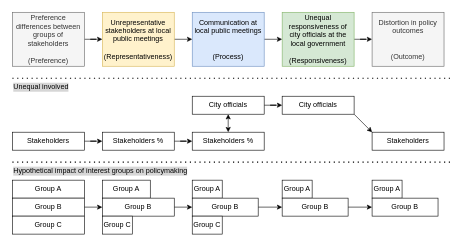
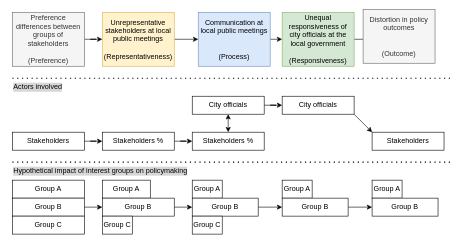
  <mxCell id="0" />
  <mxCell id="1" parent="0" />
  <mxCell id="2" style="edgeStyle=orthogonalEdgeStyle;rounded=0;orthogonalLoop=1;jettySize=auto;html=1;exitX=1;exitY=0.5;exitDx=0;exitDy=0;" parent="1" source="3" target="5" edge="1"><mxGeometry relative="1" as="geometry" /></mxCell>
  <mxCell id="3" value="Preference differences between groups of stakeholders&lt;br&gt;&lt;br&gt;(Preference)" style="rounded=0;whiteSpace=wrap;html=1;fillColor=#f5f5f5;fontColor=#333333;strokeColor=#666666;" parent="1" vertex="1"><mxGeometry x="20" y="20" width="120" height="90" as="geometry" /></mxCell>
  <mxCell id="4" style="edgeStyle=orthogonalEdgeStyle;rounded=0;orthogonalLoop=1;jettySize=auto;html=1;exitX=1;exitY=0.5;exitDx=0;exitDy=0;entryX=0;entryY=0.5;entryDx=0;entryDy=0;" parent="1" source="5" target="7" edge="1"><mxGeometry relative="1" as="geometry" /></mxCell>
  <mxCell id="5" value="Unrepresentative stakeholders at local public meetings&lt;br&gt;&lt;br&gt;(Representativeness)" style="rounded=0;whiteSpace=wrap;html=1;fillColor=#fff2cc;strokeColor=#d6b656;" parent="1" vertex="1"><mxGeometry x="170" y="20" width="120" height="90" as="geometry" /></mxCell>
  <mxCell id="6" style="edgeStyle=orthogonalEdgeStyle;rounded=0;orthogonalLoop=1;jettySize=auto;html=1;exitX=1;exitY=0.5;exitDx=0;exitDy=0;entryX=0;entryY=0.5;entryDx=0;entryDy=0;" parent="1" source="7" target="9" edge="1"><mxGeometry relative="1" as="geometry" /></mxCell>
- <mxCell id="7" value="Communication at local public meetings&lt;br&gt;&lt;br&gt;&lt;br&gt;(Process)" style="rounded=0;whiteSpace=wrap;html=1;fillColor=#dae8fc;strokeColor=#6c8ebf;" parent="1" vertex="1"><mxGeometry x="320" y="20" width="120" height="90" as="geometry" /></mxCell>
+ <mxCell id="7" value="Communication at local public meetings&lt;br&gt;&lt;br&gt;&lt;br&gt;(Process)" style="rounded=0;whiteSpace=wrap;html=1;fillColor=#dae8fc;strokeColor=#6c8ebf;" parent="1" vertex="1"><mxGeometry x="330" y="20" width="120" height="90" as="geometry" /></mxCell>
  <mxCell id="8" style="edgeStyle=orthogonalEdgeStyle;rounded=0;orthogonalLoop=1;jettySize=auto;html=1;exitX=1;exitY=0.5;exitDx=0;exitDy=0;" parent="1" source="9" target="10" edge="1"><mxGeometry relative="1" as="geometry" /></mxCell>
  <mxCell id="9" value="Unequal responsiveness of city officials at the local government&lt;br&gt;&lt;br&gt;(Responsiveness)" style="rounded=0;whiteSpace=wrap;html=1;fillColor=#d5e8d4;strokeColor=#82b366;" parent="1" vertex="1"><mxGeometry x="470" y="20" width="120" height="90" as="geometry" /></mxCell>
- <mxCell id="10" value="Distortion in policy outcomes&lt;br&gt;&lt;br&gt;&lt;br&gt;(Outcome)" style="rounded=0;whiteSpace=wrap;html=1;fillColor=#f5f5f5;strokeColor=#666666;fontColor=#333333;" parent="1" vertex="1"><mxGeometry x="620" y="20" width="120" height="90" as="geometry" /></mxCell>
+ <mxCell id="10" value="Distortion in policy outcomes&lt;br&gt;&lt;br&gt;&lt;br&gt;(Outcome)" style="rounded=0;whiteSpace=wrap;html=1;fillColor=#f5f5f5;strokeColor=#666666;fontColor=#333333;" parent="1" vertex="1"><mxGeometry x="605" y="15" width="120" height="90" as="geometry" /></mxCell>
  <mxCell id="11" style="edgeStyle=orthogonalEdgeStyle;rounded=0;orthogonalLoop=1;jettySize=auto;html=1;exitX=1;exitY=0.5;exitDx=0;exitDy=0;" parent="1" source="12" target="14" edge="1"><mxGeometry relative="1" as="geometry" /></mxCell>
  <mxCell id="12" value="Stakeholders" style="rounded=0;whiteSpace=wrap;html=1;" parent="1" vertex="1"><mxGeometry x="20" y="220" width="120" height="30" as="geometry" /></mxCell>
  <mxCell id="13" style="edgeStyle=orthogonalEdgeStyle;rounded=0;orthogonalLoop=1;jettySize=auto;html=1;exitX=1;exitY=0.5;exitDx=0;exitDy=0;" parent="1" source="14" target="15" edge="1"><mxGeometry relative="1" as="geometry" /></mxCell>
  <mxCell id="14" value="Stakeholders %" style="rounded=0;whiteSpace=wrap;html=1;" parent="1" vertex="1"><mxGeometry x="170" y="220" width="120" height="30" as="geometry" /></mxCell>
  <mxCell id="15" value="Stakeholders %" style="rounded=0;whiteSpace=wrap;html=1;" parent="1" vertex="1"><mxGeometry x="320" y="220" width="120" height="30" as="geometry" /></mxCell>
  <mxCell id="16" style="edgeStyle=orthogonalEdgeStyle;rounded=0;orthogonalLoop=1;jettySize=auto;html=1;exitX=1;exitY=0.5;exitDx=0;exitDy=0;" parent="1" source="18" target="20" edge="1"><mxGeometry relative="1" as="geometry" /></mxCell>
  <mxCell id="17" style="edgeStyle=orthogonalEdgeStyle;rounded=0;orthogonalLoop=1;jettySize=auto;html=1;exitX=0.5;exitY=1;exitDx=0;exitDy=0;entryX=0.5;entryY=0;entryDx=0;entryDy=0;startArrow=classic;startFill=1;" parent="1" source="18" target="15" edge="1"><mxGeometry relative="1" as="geometry" /></mxCell>
  <mxCell id="18" value="City officials" style="rounded=0;whiteSpace=wrap;html=1;" parent="1" vertex="1"><mxGeometry x="320" y="160" width="120" height="30" as="geometry" /></mxCell>
  <mxCell id="19" style="rounded=0;orthogonalLoop=1;jettySize=auto;html=1;exitX=1;exitY=1;exitDx=0;exitDy=0;entryX=0;entryY=0;entryDx=0;entryDy=0;" parent="1" source="20" target="21" edge="1"><mxGeometry relative="1" as="geometry" /></mxCell>
  <mxCell id="20" value="City officials" style="rounded=0;whiteSpace=wrap;html=1;" parent="1" vertex="1"><mxGeometry x="470" y="160" width="120" height="30" as="geometry" /></mxCell>
  <mxCell id="21" value="Stakeholders" style="rounded=0;whiteSpace=wrap;html=1;" parent="1" vertex="1"><mxGeometry x="620" y="220" width="120" height="30" as="geometry" /></mxCell>
- <mxCell id="22" value="Unequal involved" style="text;html=1;strokeColor=none;fillColor=none;align=left;verticalAlign=middle;whiteSpace=wrap;rounded=0;labelBackgroundColor=#d6d6d6;" parent="1" vertex="1"><mxGeometry x="20" y="130" width="220" height="30" as="geometry" /></mxCell>
+ <mxCell id="22" value="Actors involved" style="text;html=1;strokeColor=none;fillColor=none;align=left;verticalAlign=middle;whiteSpace=wrap;rounded=0;labelBackgroundColor=#d6d6d6;" parent="1" vertex="1"><mxGeometry x="20" y="130" width="220" height="30" as="geometry" /></mxCell>
  <mxCell id="23" value="" style="endArrow=none;dashed=1;html=1;dashPattern=1 3;strokeWidth=2;rounded=0;" parent="1" edge="1"><mxGeometry width="50" height="50" relative="1" as="geometry"><mxPoint x="20" y="130" as="sourcePoint" /><mxPoint x="750" y="130" as="targetPoint" /></mxGeometry></mxCell>
  <mxCell id="24" value="" style="endArrow=none;dashed=1;html=1;dashPattern=1 3;strokeWidth=2;rounded=0;" edge="1" parent="1"><mxGeometry width="50" height="50" relative="1" as="geometry"><mxPoint x="20" y="270" as="sourcePoint" /><mxPoint x="750" y="270" as="targetPoint" /></mxGeometry></mxCell>
  <mxCell id="25" value="Hypothetical impact of interest groups on policymaking" style="text;html=1;strokeColor=none;fillColor=none;align=left;verticalAlign=middle;whiteSpace=wrap;rounded=0;labelBackgroundColor=#d6d6d6;" vertex="1" parent="1"><mxGeometry x="20" y="270" width="300" height="30" as="geometry" /></mxCell>
  <mxCell id="26" value="Group A" style="rounded=0;whiteSpace=wrap;html=1;" vertex="1" parent="1"><mxGeometry x="20" y="300" width="120" height="30" as="geometry" /></mxCell>
  <mxCell id="27" style="edgeStyle=orthogonalEdgeStyle;rounded=0;orthogonalLoop=1;jettySize=auto;html=1;exitX=1;exitY=0.5;exitDx=0;exitDy=0;entryX=0;entryY=0.5;entryDx=0;entryDy=0;" edge="1" parent="1" source="28" target="32"><mxGeometry relative="1" as="geometry" /></mxCell>
  <mxCell id="28" value="Group B" style="rounded=0;whiteSpace=wrap;html=1;" vertex="1" parent="1"><mxGeometry x="20" y="330" width="120" height="30" as="geometry" /></mxCell>
  <mxCell id="29" value="Group C" style="rounded=0;whiteSpace=wrap;html=1;" vertex="1" parent="1"><mxGeometry x="20" y="360" width="120" height="30" as="geometry" /></mxCell>
  <mxCell id="30" value="Group A" style="rounded=0;whiteSpace=wrap;html=1;" vertex="1" parent="1"><mxGeometry x="170" y="300" width="80" height="30" as="geometry" /></mxCell>
  <mxCell id="31" style="edgeStyle=orthogonalEdgeStyle;rounded=0;orthogonalLoop=1;jettySize=auto;html=1;exitX=1;exitY=0.5;exitDx=0;exitDy=0;entryX=0;entryY=0.5;entryDx=0;entryDy=0;" edge="1" parent="1" source="32" target="36"><mxGeometry relative="1" as="geometry" /></mxCell>
  <mxCell id="32" value="Group B" style="rounded=0;whiteSpace=wrap;html=1;" vertex="1" parent="1"><mxGeometry x="170" y="330" width="120" height="30" as="geometry" /></mxCell>
  <mxCell id="33" value="Group C" style="rounded=0;whiteSpace=wrap;html=1;" vertex="1" parent="1"><mxGeometry x="170" y="360" width="50" height="30" as="geometry" /></mxCell>
  <mxCell id="34" value="Group A" style="rounded=0;whiteSpace=wrap;html=1;" vertex="1" parent="1"><mxGeometry x="320" y="300" width="50" height="30" as="geometry" /></mxCell>
  <mxCell id="35" style="edgeStyle=orthogonalEdgeStyle;rounded=0;orthogonalLoop=1;jettySize=auto;html=1;exitX=1;exitY=0.5;exitDx=0;exitDy=0;entryX=0;entryY=0.5;entryDx=0;entryDy=0;" edge="1" parent="1" source="36" target="40"><mxGeometry relative="1" as="geometry" /></mxCell>
  <mxCell id="36" value="Group B" style="rounded=0;whiteSpace=wrap;html=1;" vertex="1" parent="1"><mxGeometry x="320" y="330" width="110" height="30" as="geometry" /></mxCell>
  <mxCell id="37" value="Group C" style="rounded=0;whiteSpace=wrap;html=1;" vertex="1" parent="1"><mxGeometry x="320" y="360" width="50" height="30" as="geometry" /></mxCell>
  <mxCell id="38" value="Group A" style="rounded=0;whiteSpace=wrap;html=1;" vertex="1" parent="1"><mxGeometry x="470" y="300" width="50" height="30" as="geometry" /></mxCell>
  <mxCell id="39" style="edgeStyle=orthogonalEdgeStyle;rounded=0;orthogonalLoop=1;jettySize=auto;html=1;exitX=1;exitY=0.5;exitDx=0;exitDy=0;entryX=0;entryY=0.5;entryDx=0;entryDy=0;" edge="1" parent="1" source="40" target="42"><mxGeometry relative="1" as="geometry" /></mxCell>
  <mxCell id="40" value="Group B" style="rounded=0;whiteSpace=wrap;html=1;" vertex="1" parent="1"><mxGeometry x="470" y="330" width="110" height="30" as="geometry" /></mxCell>
  <mxCell id="41" value="Group A" style="rounded=0;whiteSpace=wrap;html=1;" vertex="1" parent="1"><mxGeometry x="620" y="300" width="50" height="30" as="geometry" /></mxCell>
  <mxCell id="42" value="Group B" style="rounded=0;whiteSpace=wrap;html=1;" vertex="1" parent="1"><mxGeometry x="620" y="330" width="110" height="30" as="geometry" /></mxCell>
